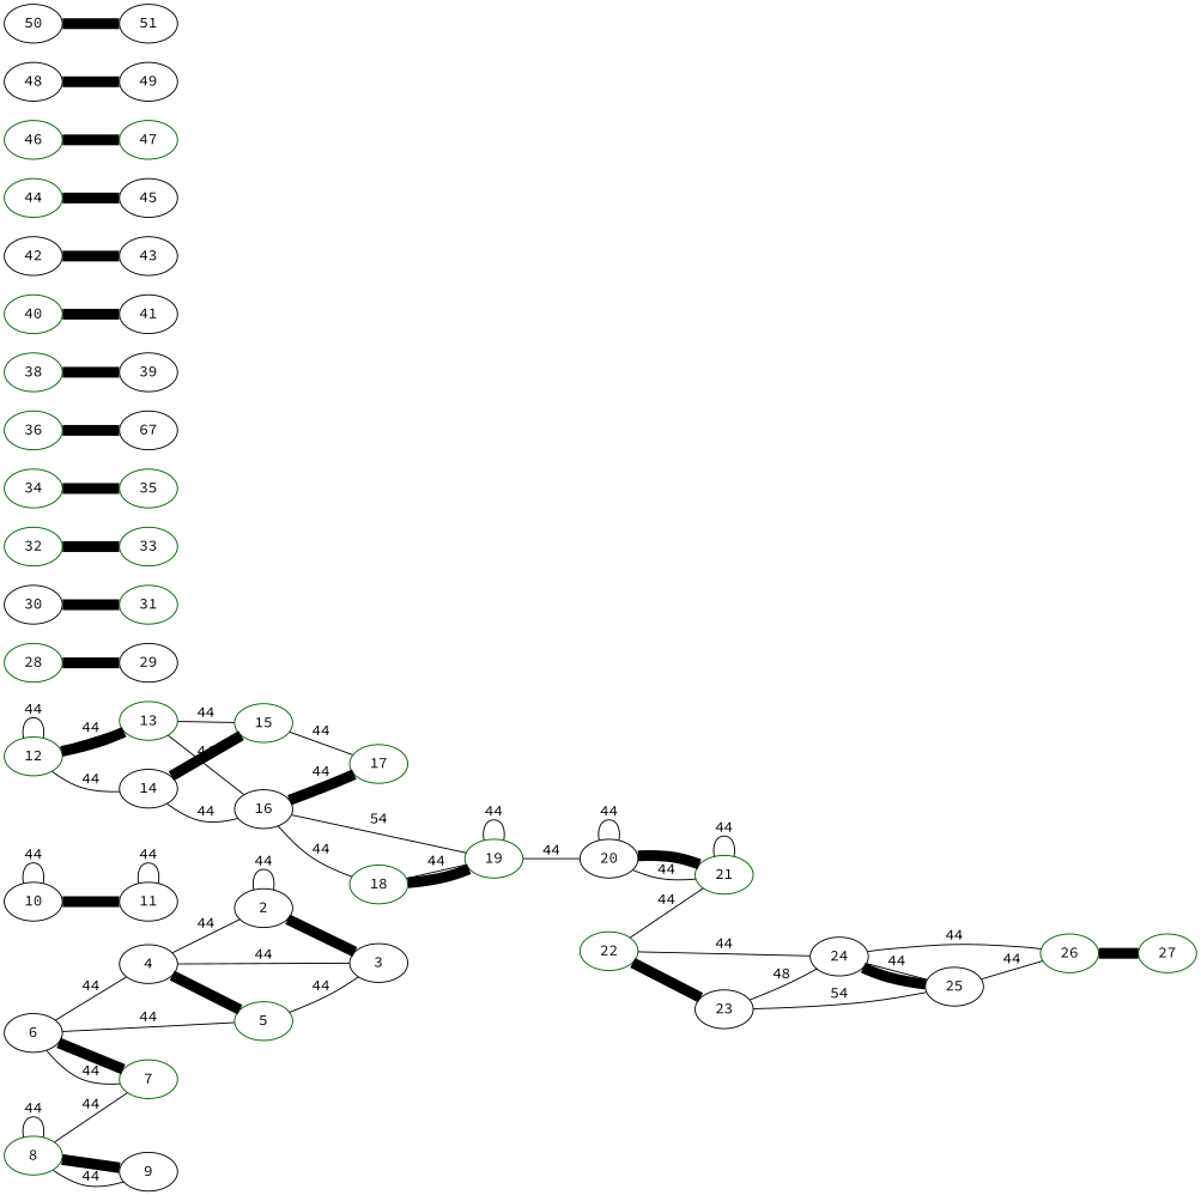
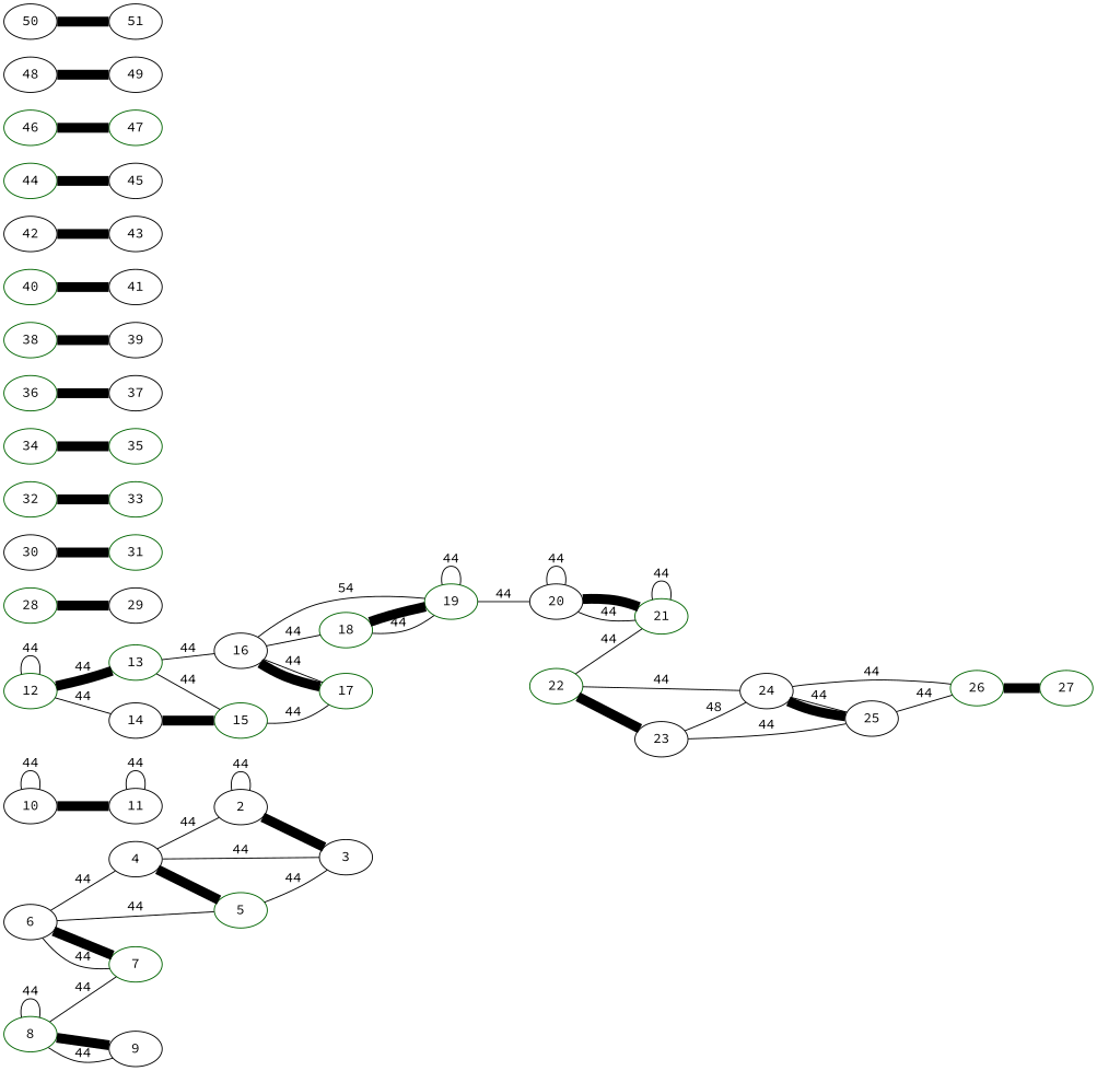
  graph {
    fontname="Source Code Pro"
    rankdir=LR
    node [color=black fontname="Source Code Pro"]
    edge [fontname="Source Code Pro"]
    2
    3
    4
    5 [color=darkgreen]
    6
    7 [color=darkgreen]
    8 [color=darkgreen]
    9
    10
    11
    12 [color=darkgreen]
    13 [color=darkgreen]
    14
    15 [color=darkgreen]
    16
    17 [color=darkgreen]
    18 [color=darkgreen]
    19 [color=darkgreen]
    20
    21 [color=darkgreen]
    22 [color=darkgreen]
    24
    23
    25
    26 [color=darkgreen]
    27 [color=darkgreen]
    28 [color=darkgreen]
    29
    31 [color=darkgreen]
    30
    32 [color=darkgreen]
    33 [color=darkgreen]
    34 [color=darkgreen]
    35 [color=darkgreen]
    36 [color=darkgreen]
-   37 [label=67]
+   37
    38 [color=darkgreen]
    39
    40 [color=darkgreen]
    41
    42
    43
    44 [color=darkgreen]
    45
    46 [color=darkgreen]
    47 [color=darkgreen]
    48
    49
    50
    51
    2 -- 2 [label=44]
    2 -- 3 [penwidth=10]
    4 -- 2 [label=44]
    4 -- 3 [label=44]
    4 -- 5 [penwidth=10]
    5 -- 3 [label=44]
    6 -- 4 [label=44]
    6 -- 5 [label=44]
    6 -- 7 [penwidth=10]
    7 -- 6 [label=44]
    8 -- 7 [label=44]
    8 -- 8 [label=44]
    8 -- 9 [penwidth=10]
    9 -- 8 [label=44]
    10 -- 10 [label=44]
    10 -- 11 [penwidth=10]
    11 -- 11 [label=44]
    12 -- 12 [label=44]
    12 -- 13 [label=44]
    12 -- 13 [penwidth=10]
    12 -- 14 [label=44]
    13 -- 15 [label=44]
    13 -- 16 [label=44]
    14 -- 15 [penwidth=10]
-   14 -- 16 [label=44]
    15 -- 17 [label=44]
    16 -- 17 [label=44]
    16 -- 17 [penwidth=10]
    16 -- 18 [label=44]
    16 -- 19 [label=54]
    18 -- 19 [label=44]
    18 -- 19 [penwidth=10]
    19 -- 19 [label=44]
    19 -- 20 [label=44]
    20 -- 20 [label=44]
    20 -- 21 [penwidth=10]
    21 -- 20 [label=44]
    21 -- 21 [label=44]
    22 -- 21 [label=44]
    22 -- 24 [label=44]
    22 -- 23 [penwidth=10]
    24 -- 25 [label=44]
    24 -- 25 [penwidth=10]
    24 -- 26 [label=44]
    23 -- 24 [label=48]
-   23 -- 25 [label=54]
+   23 -- 25 [label=44]
    25 -- 26 [label=44]
    26 -- 27 [penwidth=10]
    28 -- 29 [penwidth=10]
    30 -- 31 [penwidth=10]
    32 -- 33 [penwidth=10]
    34 -- 35 [penwidth=10]
    36 -- 37 [penwidth=10]
    38 -- 39 [penwidth=10]
    40 -- 41 [penwidth=10]
    42 -- 43 [penwidth=10]
    44 -- 45 [penwidth=10]
    46 -- 47 [penwidth=10]
    48 -- 49 [penwidth=10]
    50 -- 51 [penwidth=10]
  }
